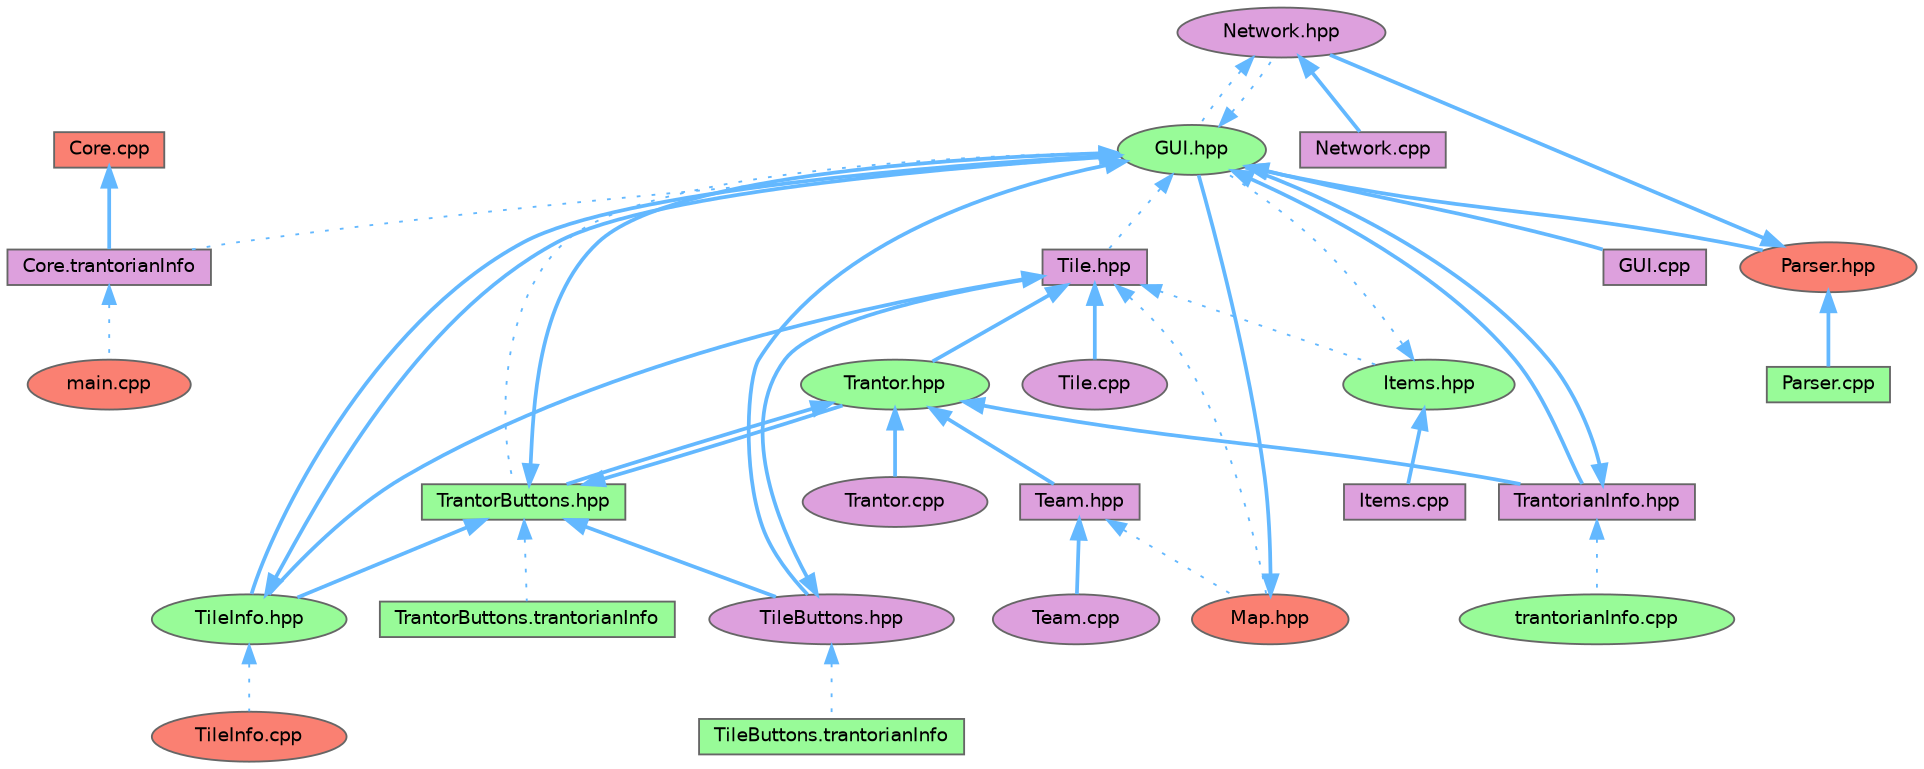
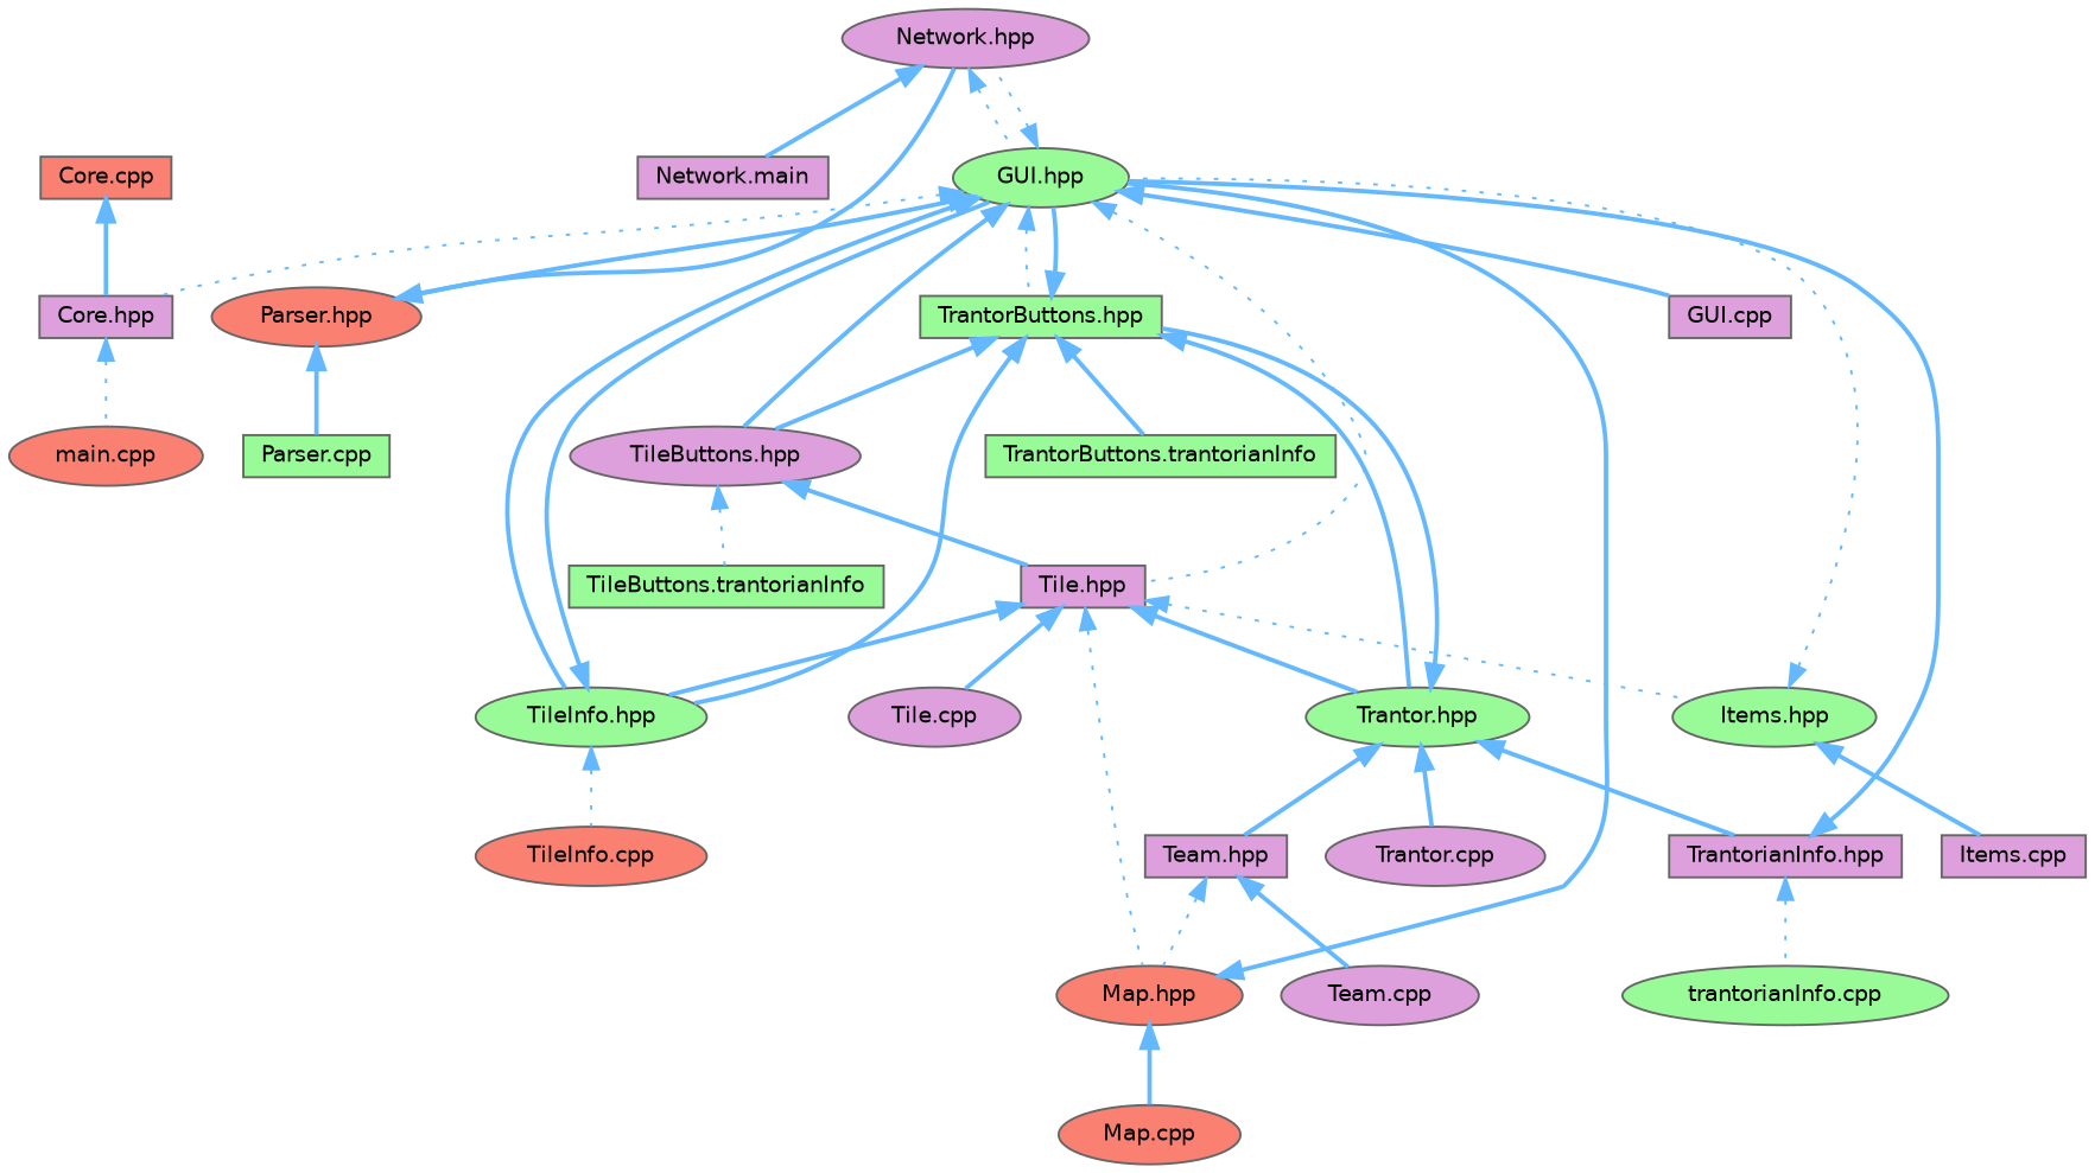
  digraph {
    node [color=grey40 fillcolor=plum fontname=Helvetica fontsize=10 shape=ellipse style=filled]
    edge [color=steelblue1 dir=back fontname=Helvetica fontsize=10 labelfontname=Helvetica labelfontsize=10 style=bold]
    n1 [color=gray40 fontcolor=black height=0.2 label="Network.hpp" width=0.4]
    n2 [fillcolor=palegreen height=0.2 label="GUI.hpp" width=0.4]
-   n3 [height=0.2 label="Network.cpp" shape=box width=0.4]
-   n4 [height=0.2 label="Core.trantorianInfo" shape=box width=0.4]
+   n3 [height=0.2 label="Network.main" shape=box width=0.4]
+   n4 [height=0.2 label="Core.hpp" shape=box width=0.4]
    n5 [height=0.2 label="GUI.cpp" shape=box width=0.4]
    n6 [fillcolor=salmon height=0.2 label="Parser.hpp" width=0.4]
    n7 [height=0.2 label="Tile.hpp" shape=box width=0.4]
    n8 [height=0.2 label="TileButtons.hpp" width=0.4]
    n9 [fillcolor=palegreen height=0.2 label="TileInfo.hpp" width=0.4]
    n10 [fillcolor=palegreen height=0.2 label="TrantorButtons.hpp" shape=box width=0.4]
    n11 [height=0.2 label="TrantorianInfo.hpp" shape=box width=0.4]
    n12 [fillcolor=salmon height=0.2 label="main.cpp" width=0.4]
    n13 [fillcolor=palegreen height=0.2 label="Parser.cpp" shape=box width=0.4]
    n14 [fillcolor=palegreen height=0.2 label="Items.hpp" width=0.4]
    n15 [fillcolor=salmon height=0.2 label="Map.hpp" width=0.4]
    n16 [height=0.2 label="Tile.cpp" width=0.4]
    n17 [fillcolor=palegreen height=0.2 label="Trantor.hpp" width=0.4]
    n18 [fillcolor=palegreen height=0.2 label="TileButtons.trantorianInfo" shape=box width=0.4]
    n19 [fillcolor=salmon height=0.2 label="TileInfo.cpp" width=0.4]
    n20 [fillcolor=palegreen height=0.2 label="TrantorButtons.trantorianInfo" shape=box width=0.4]
    n21 [fillcolor=palegreen height=0.2 label="trantorianInfo.cpp" width=0.4]
    n22 [fillcolor=salmon height=0.2 label="Core.cpp" shape=box width=0.4]
    n23 [height=0.2 label="Items.cpp" shape=box width=0.4]
+   n24 [fillcolor=salmon height=0.2 label="Map.cpp" width=0.4]
    n25 [height=0.2 label="Team.hpp" shape=box width=0.4]
    n26 [height=0.2 label="Trantor.cpp" width=0.4]
    n27 [height=0.2 label="Team.cpp" width=0.4]
    n1 -> n2 [style=dotted]
    n1 -> n3
    n2 -> n1 [style=dotted]
    n2 -> n4 [style=dotted]
    n2 -> n5
    n2 -> n6
    n2 -> n7 [style=dotted]
    n2 -> n8
    n2 -> n9
    n2 -> n10 [style=dotted]
-   n2 -> n11
    n4 -> n12 [style=dotted]
    n6 -> n1
    n6 -> n13
    n7 -> n9
    n7 -> n14 [style=dotted]
    n7 -> n15 [style=dotted]
    n7 -> n16
    n7 -> n17
    n8 -> n7
    n8 -> n18 [style=dotted]
    n9 -> n2
    n9 -> n19 [style=dotted]
    n10 -> n2
    n10 -> n8
    n10 -> n9
    n10 -> n17
-   n10 -> n20 [style=dotted]
+   n10 -> n20
    n11 -> n2
    n11 -> n21 [style=dotted]
    n14 -> n2 [style=dotted]
    n14 -> n23
    n15 -> n2
+   n15 -> n24
    n17 -> n10
    n17 -> n11
    n17 -> n25
    n17 -> n26
    n22 -> n4
    n25 -> n15 [style=dotted]
    n25 -> n27
  }
